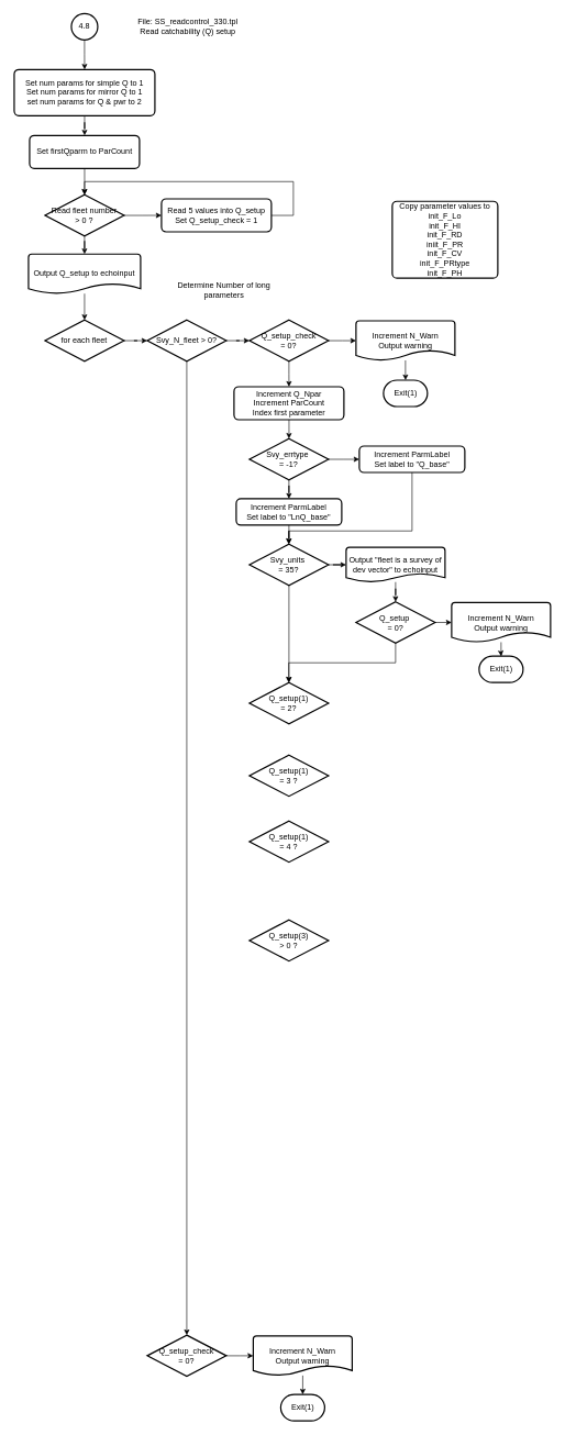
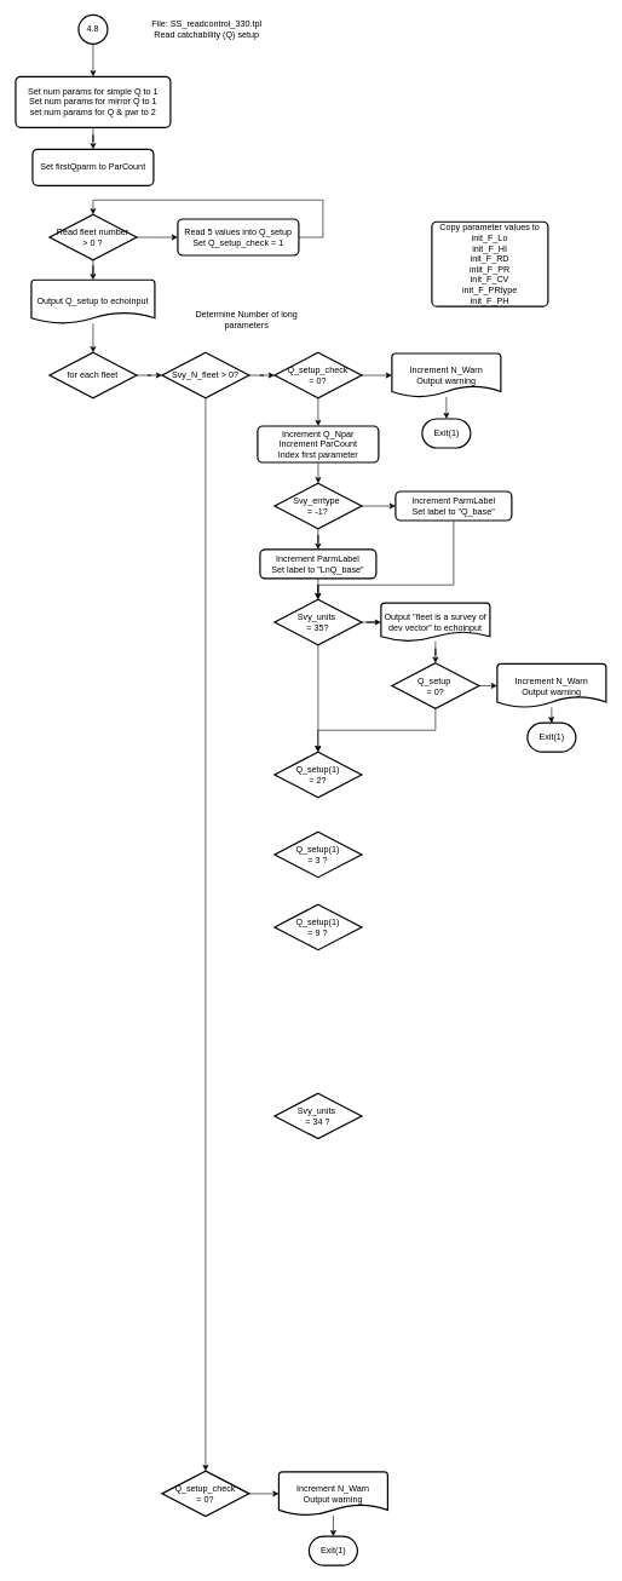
  <mxCell id="0" />
  <mxCell id="1" parent="0" />
  <mxCell id="2" style="edgeStyle=orthogonalEdgeStyle;rounded=0;orthogonalLoop=1;jettySize=auto;html=1;" parent="1" source="3" target="19" edge="1"><mxGeometry relative="1" as="geometry"><mxPoint x="104" y="145" as="targetPoint" /><mxPoint x="104" y="85" as="sourcePoint" /></mxGeometry></mxCell>
  <mxCell id="3" value="4.8" style="strokeWidth=2;html=1;shape=mxgraph.flowchart.start_2;whiteSpace=wrap;" parent="1" vertex="1"><mxGeometry x="107.34" y="20" width="40" height="40" as="geometry" /></mxCell>
  <mxCell id="4" value="File: SS_readcontrol_330.tpl&lt;br&gt;Read catchability (Q) setup" style="text;html=1;strokeColor=none;fillColor=none;align=center;verticalAlign=middle;whiteSpace=wrap;rounded=0;" parent="1" vertex="1"><mxGeometry x="174" y="25" width="220" height="30" as="geometry" /></mxCell>
- <mxCell id="5" value="" style="edgeStyle=orthogonalEdgeStyle;rounded=0;orthogonalLoop=1;jettySize=auto;html=1;" parent="1" source="20" target="23" edge="1"><mxGeometry relative="1" as="geometry"><mxPoint x="104" y="395" as="targetPoint" /><mxPoint x="104" y="207.5" as="sourcePoint" /></mxGeometry></mxCell>
  <mxCell id="6" value="Exit(1)" style="strokeWidth=2;html=1;shape=mxgraph.flowchart.terminator;whiteSpace=wrap;" parent="1" vertex="1"><mxGeometry x="424.83" y="2115" width="66.67" height="40" as="geometry" /></mxCell>
  <mxCell id="7" value="" style="edgeStyle=orthogonalEdgeStyle;rounded=0;orthogonalLoop=1;jettySize=auto;html=1;" parent="1" source="8" target="10" edge="1"><mxGeometry relative="1" as="geometry" /></mxCell>
  <mxCell id="8" value="Output Q_setup to echoinput" style="strokeWidth=2;html=1;shape=mxgraph.flowchart.document2;whiteSpace=wrap;size=0.25;" parent="1" vertex="1"><mxGeometry x="42.33" y="385" width="170" height="60" as="geometry" /></mxCell>
  <mxCell id="9" value="" style="edgeStyle=orthogonalEdgeStyle;rounded=0;orthogonalLoop=1;jettySize=auto;html=1;" parent="1" source="10" target="13" edge="1"><mxGeometry relative="1" as="geometry" /></mxCell>
  <mxCell id="10" value="for each fleet" style="strokeWidth=2;html=1;shape=mxgraph.flowchart.decision;whiteSpace=wrap;" parent="1" vertex="1"><mxGeometry x="67.33" y="485" width="120" height="62.5" as="geometry" /></mxCell>
  <mxCell id="11" value="" style="edgeStyle=orthogonalEdgeStyle;rounded=0;orthogonalLoop=1;jettySize=auto;html=1;" parent="1" source="13" target="15" edge="1"><mxGeometry relative="1" as="geometry" /></mxCell>
  <mxCell id="12" value="" style="edgeStyle=orthogonalEdgeStyle;rounded=0;orthogonalLoop=1;jettySize=auto;html=1;" parent="1" source="13" target="33" edge="1"><mxGeometry relative="1" as="geometry" /></mxCell>
  <mxCell id="13" value="Svy_N_fleet &amp;gt; 0?" style="strokeWidth=2;html=1;shape=mxgraph.flowchart.decision;whiteSpace=wrap;" parent="1" vertex="1"><mxGeometry x="222.34" y="485" width="120" height="62.5" as="geometry" /></mxCell>
  <mxCell id="14" value="" style="edgeStyle=orthogonalEdgeStyle;rounded=0;orthogonalLoop=1;jettySize=auto;html=1;" parent="1" source="15" target="17" edge="1"><mxGeometry relative="1" as="geometry" /></mxCell>
  <mxCell id="15" value="Q_setup_check &lt;br&gt;= 0?" style="strokeWidth=2;html=1;shape=mxgraph.flowchart.decision;whiteSpace=wrap;" parent="1" vertex="1"><mxGeometry x="222.34" y="2025" width="120" height="62.5" as="geometry" /></mxCell>
  <mxCell id="16" value="" style="edgeStyle=orthogonalEdgeStyle;rounded=0;orthogonalLoop=1;jettySize=auto;html=1;" parent="1" source="17" target="6" edge="1"><mxGeometry relative="1" as="geometry" /></mxCell>
  <mxCell id="17" value="Increment N_Warn&lt;br&gt;Output warning" style="strokeWidth=2;html=1;shape=mxgraph.flowchart.document2;whiteSpace=wrap;size=0.25;" parent="1" vertex="1"><mxGeometry x="383.16" y="2026.25" width="150" height="60" as="geometry" /></mxCell>
  <mxCell id="18" value="" style="edgeStyle=orthogonalEdgeStyle;rounded=0;orthogonalLoop=1;jettySize=auto;html=1;" parent="1" source="19" target="20" edge="1"><mxGeometry relative="1" as="geometry" /></mxCell>
  <mxCell id="19" value="Set num params for simple Q to 1&lt;br&gt;Set num params for mirror Q to 1&lt;br&gt;set num params for Q &amp;amp; pwr to 2" style="rounded=1;whiteSpace=wrap;html=1;absoluteArcSize=1;arcSize=14;strokeWidth=2;" parent="1" vertex="1"><mxGeometry x="20.67" y="105" width="213.33" height="70" as="geometry" /></mxCell>
  <mxCell id="20" value="Set firstQparm to ParCount" style="rounded=1;whiteSpace=wrap;html=1;absoluteArcSize=1;arcSize=14;strokeWidth=2;" parent="1" vertex="1"><mxGeometry x="44" y="205" width="166.67" height="50" as="geometry" /></mxCell>
  <mxCell id="21" style="edgeStyle=orthogonalEdgeStyle;rounded=0;orthogonalLoop=1;jettySize=auto;html=1;" parent="1" source="23" target="8" edge="1"><mxGeometry relative="1" as="geometry"><mxPoint x="127.33" y="385" as="targetPoint" /></mxGeometry></mxCell>
  <mxCell id="22" style="edgeStyle=orthogonalEdgeStyle;rounded=0;orthogonalLoop=1;jettySize=auto;html=1;" parent="1" source="23" edge="1"><mxGeometry relative="1" as="geometry"><mxPoint x="244" y="326.25" as="targetPoint" /></mxGeometry></mxCell>
  <mxCell id="23" value="Read fleet number &lt;br&gt;&amp;gt; 0 ?" style="strokeWidth=2;html=1;shape=mxgraph.flowchart.decision;whiteSpace=wrap;" parent="1" vertex="1"><mxGeometry x="67.33" y="295" width="120" height="62.5" as="geometry" /></mxCell>
  <mxCell id="24" style="edgeStyle=orthogonalEdgeStyle;rounded=0;orthogonalLoop=1;jettySize=auto;html=1;entryX=0.5;entryY=0;entryDx=0;entryDy=0;entryPerimeter=0;" parent="1" source="25" target="23" edge="1"><mxGeometry relative="1" as="geometry"><Array as="points"><mxPoint x="444" y="326" /><mxPoint x="444" y="275" /><mxPoint x="127" y="275" /></Array></mxGeometry></mxCell>
  <mxCell id="25" value="Read 5 values into Q_setup&lt;br&gt;Set Q_setup_check = 1" style="rounded=1;whiteSpace=wrap;html=1;absoluteArcSize=1;arcSize=14;strokeWidth=2;" parent="1" vertex="1"><mxGeometry x="244" y="301.25" width="166.67" height="50" as="geometry" /></mxCell>
  <mxCell id="26" value="Copy parameter values to init_F_Lo&lt;br&gt;init_F_HI&lt;br&gt;init_F_RD&lt;br&gt;iniit_F_PR&lt;br&gt;init_F_CV&lt;br&gt;init_F_PRtype&lt;br&gt;init_F_PH" style="rounded=1;whiteSpace=wrap;html=1;absoluteArcSize=1;arcSize=14;strokeWidth=2;" parent="1" vertex="1"><mxGeometry x="594" y="305" width="160" height="116.4" as="geometry" /></mxCell>
  <mxCell id="27" value="Determine Number of long parameters" style="text;html=1;strokeColor=none;fillColor=none;align=center;verticalAlign=middle;whiteSpace=wrap;rounded=0;" parent="1" vertex="1"><mxGeometry x="264" y="425" width="150" height="30" as="geometry" /></mxCell>
  <mxCell id="28" value="Exit(1)" style="strokeWidth=2;html=1;shape=mxgraph.flowchart.terminator;whiteSpace=wrap;" parent="1" vertex="1"><mxGeometry x="580.65" y="576.25" width="66.67" height="40" as="geometry" /></mxCell>
  <mxCell id="29" value="" style="edgeStyle=orthogonalEdgeStyle;rounded=0;orthogonalLoop=1;jettySize=auto;html=1;" edge="1" parent="1" source="30" target="38"><mxGeometry relative="1" as="geometry" /></mxCell>
  <mxCell id="30" value="Increment Q_Npar&lt;br&gt;Increment ParCount&lt;br&gt;Index first parameter" style="rounded=1;whiteSpace=wrap;html=1;absoluteArcSize=1;arcSize=14;strokeWidth=2;" parent="1" vertex="1"><mxGeometry x="354" y="586.25" width="166.67" height="50" as="geometry" /></mxCell>
  <mxCell id="31" value="" style="edgeStyle=orthogonalEdgeStyle;rounded=0;orthogonalLoop=1;jettySize=auto;html=1;" parent="1" source="33" target="35" edge="1"><mxGeometry relative="1" as="geometry" /></mxCell>
  <mxCell id="32" value="" style="edgeStyle=orthogonalEdgeStyle;rounded=0;orthogonalLoop=1;jettySize=auto;html=1;" parent="1" source="33" target="30" edge="1"><mxGeometry relative="1" as="geometry" /></mxCell>
  <mxCell id="33" value="Q_setup_check &lt;br&gt;= 0?" style="strokeWidth=2;html=1;shape=mxgraph.flowchart.decision;whiteSpace=wrap;" parent="1" vertex="1"><mxGeometry x="377.33" y="485" width="120" height="62.5" as="geometry" /></mxCell>
  <mxCell id="34" value="" style="edgeStyle=orthogonalEdgeStyle;rounded=0;orthogonalLoop=1;jettySize=auto;html=1;" parent="1" source="35" target="28" edge="1"><mxGeometry relative="1" as="geometry" /></mxCell>
  <mxCell id="35" value="Increment N_Warn&lt;br&gt;Output warning" style="strokeWidth=2;html=1;shape=mxgraph.flowchart.document2;whiteSpace=wrap;size=0.25;" parent="1" vertex="1"><mxGeometry x="538.99" y="486.25" width="150" height="60" as="geometry" /></mxCell>
  <mxCell id="36" value="" style="edgeStyle=orthogonalEdgeStyle;rounded=0;orthogonalLoop=1;jettySize=auto;html=1;" edge="1" parent="1" source="38" target="40"><mxGeometry relative="1" as="geometry" /></mxCell>
  <mxCell id="37" value="" style="edgeStyle=orthogonalEdgeStyle;rounded=0;orthogonalLoop=1;jettySize=auto;html=1;" edge="1" parent="1" source="38" target="42"><mxGeometry relative="1" as="geometry" /></mxCell>
  <mxCell id="38" value="Svy_errtype&amp;nbsp;&lt;br&gt;= -1?" style="strokeWidth=2;html=1;shape=mxgraph.flowchart.decision;whiteSpace=wrap;" vertex="1" parent="1"><mxGeometry x="377.33" y="665" width="120" height="62.5" as="geometry" /></mxCell>
  <mxCell id="39" style="edgeStyle=orthogonalEdgeStyle;rounded=0;orthogonalLoop=1;jettySize=auto;html=1;" edge="1" parent="1" source="40" target="45"><mxGeometry relative="1" as="geometry"><Array as="points"><mxPoint x="624" y="805" /><mxPoint x="437" y="805" /></Array></mxGeometry></mxCell>
  <mxCell id="40" value="Increment ParmLabel &lt;br&gt;Set label to &quot;Q_base&quot;" style="rounded=1;whiteSpace=wrap;html=1;absoluteArcSize=1;arcSize=14;strokeWidth=2;" vertex="1" parent="1"><mxGeometry x="544" y="676.25" width="160" height="40" as="geometry" /></mxCell>
  <mxCell id="41" value="" style="edgeStyle=orthogonalEdgeStyle;rounded=0;orthogonalLoop=1;jettySize=auto;html=1;" edge="1" parent="1" source="42" target="45"><mxGeometry relative="1" as="geometry" /></mxCell>
  <mxCell id="42" value="Increment ParmLabel&lt;br&gt;Set label to &quot;LnQ_base&quot;" style="rounded=1;whiteSpace=wrap;html=1;absoluteArcSize=1;arcSize=14;strokeWidth=2;" vertex="1" parent="1"><mxGeometry x="357.33" y="756.18" width="160" height="40" as="geometry" /></mxCell>
  <mxCell id="43" value="" style="edgeStyle=orthogonalEdgeStyle;rounded=0;orthogonalLoop=1;jettySize=auto;html=1;" edge="1" source="45" target="47" parent="1"><mxGeometry relative="1" as="geometry" /></mxCell>
  <mxCell id="44" value="" style="edgeStyle=orthogonalEdgeStyle;rounded=0;orthogonalLoop=1;jettySize=auto;html=1;" edge="1" source="45" parent="1" target="54"><mxGeometry relative="1" as="geometry"><mxPoint x="437.4" y="937.43" as="targetPoint" /></mxGeometry></mxCell>
  <mxCell id="45" value="Svy_units&amp;nbsp;&lt;br&gt;= 35?" style="strokeWidth=2;html=1;shape=mxgraph.flowchart.decision;whiteSpace=wrap;" vertex="1" parent="1"><mxGeometry x="377.33" y="825" width="120" height="62.5" as="geometry" /></mxCell>
  <mxCell id="46" value="" style="edgeStyle=orthogonalEdgeStyle;rounded=0;orthogonalLoop=1;jettySize=auto;html=1;" edge="1" source="47" target="51" parent="1"><mxGeometry relative="1" as="geometry"><mxPoint x="614.1" y="927.43" as="targetPoint" /></mxGeometry></mxCell>
  <mxCell id="47" value="Output &quot;fleet is a survey of dev vector&quot; to echoinput" style="strokeWidth=2;html=1;shape=mxgraph.flowchart.document2;whiteSpace=wrap;size=0.25;" vertex="1" parent="1"><mxGeometry x="524" y="830" width="150" height="52.5" as="geometry" /></mxCell>
  <mxCell id="48" value="Exit(1)" style="strokeWidth=2;html=1;shape=mxgraph.flowchart.terminator;whiteSpace=wrap;" vertex="1" parent="1"><mxGeometry x="725.66" y="995" width="66.67" height="40" as="geometry" /></mxCell>
  <mxCell id="49" value="" style="edgeStyle=orthogonalEdgeStyle;rounded=0;orthogonalLoop=1;jettySize=auto;html=1;" edge="1" source="51" target="53" parent="1"><mxGeometry relative="1" as="geometry" /></mxCell>
  <mxCell id="50" value="" style="edgeStyle=orthogonalEdgeStyle;rounded=0;orthogonalLoop=1;jettySize=auto;html=1;" edge="1" source="51" parent="1" target="54"><mxGeometry relative="1" as="geometry"><mxPoint x="614.07" y="1040.63" as="targetPoint" /><Array as="points"><mxPoint x="599" y="1005" /><mxPoint x="437" y="1005" /></Array></mxGeometry></mxCell>
  <mxCell id="51" value="Q_setup&amp;nbsp;&lt;br&gt;= 0?" style="strokeWidth=2;html=1;shape=mxgraph.flowchart.decision;whiteSpace=wrap;" vertex="1" parent="1"><mxGeometry x="539" y="912.5" width="120" height="62.5" as="geometry" /></mxCell>
  <mxCell id="52" value="" style="edgeStyle=orthogonalEdgeStyle;rounded=0;orthogonalLoop=1;jettySize=auto;html=1;" edge="1" source="53" target="48" parent="1"><mxGeometry relative="1" as="geometry" /></mxCell>
  <mxCell id="53" value="Increment N_Warn&lt;br&gt;Output warning" style="strokeWidth=2;html=1;shape=mxgraph.flowchart.document2;whiteSpace=wrap;size=0.25;" vertex="1" parent="1"><mxGeometry x="684" y="913.75" width="150" height="60" as="geometry" /></mxCell>
  <mxCell id="54" value="Q_setup(1)&lt;br&gt;= 2?" style="strokeWidth=2;html=1;shape=mxgraph.flowchart.decision;whiteSpace=wrap;" vertex="1" parent="1"><mxGeometry x="377.34" y="1035" width="120" height="62.5" as="geometry" /></mxCell>
  <mxCell id="55" value="Q_setup(1)&lt;br&gt;= 3 ?" style="strokeWidth=2;html=1;shape=mxgraph.flowchart.decision;whiteSpace=wrap;" vertex="1" parent="1"><mxGeometry x="377.33" y="1145" width="120" height="62.5" as="geometry" /></mxCell>
- <mxCell id="56" value="Q_setup(1)&lt;br&gt;= 4 ?" style="strokeWidth=2;html=1;shape=mxgraph.flowchart.decision;whiteSpace=wrap;" vertex="1" parent="1"><mxGeometry x="377.33" y="1245" width="120" height="62.5" as="geometry" /></mxCell>
- <mxCell id="57" value="Q_setup(3)&lt;br&gt;&amp;gt; 0 ?" style="strokeWidth=2;html=1;shape=mxgraph.flowchart.decision;whiteSpace=wrap;" vertex="1" parent="1"><mxGeometry x="377.34" y="1395" width="120" height="62.5" as="geometry" /></mxCell>
+ <mxCell id="56" value="Q_setup(1)&lt;br&gt;= 9 ?" style="strokeWidth=2;html=1;shape=mxgraph.flowchart.decision;whiteSpace=wrap;" vertex="1" parent="1"><mxGeometry x="377.33" y="1245" width="120" height="62.5" as="geometry" /></mxCell>
+ <mxCell id="58" value="Svy_units&amp;nbsp;&lt;br&gt;= 34 ?" style="strokeWidth=2;html=1;shape=mxgraph.flowchart.decision;whiteSpace=wrap;" vertex="1" parent="1"><mxGeometry x="377.33" y="1505" width="120" height="62.5" as="geometry" /></mxCell>
